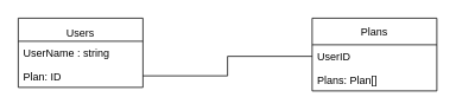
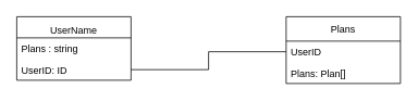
  <mxCell id="0" />
  <mxCell id="1" parent="0" />
- <mxCell id="2" value="Users" style="swimlane;fontStyle=0;childLayout=stackLayout;horizontal=1;startSize=26;fillColor=none;horizontalStack=0;resizeParent=1;resizeParentMax=0;resizeLast=0;collapsible=1;marginBottom=0;verticalAlign=bottom;" vertex="1" parent="1"><mxGeometry x="20" y="20" width="140" height="78" as="geometry"><mxRectangle x="170" width="50" height="26" as="alternateBounds" /></mxGeometry></mxCell>
- <mxCell id="3" value="UserName : string" style="text;strokeColor=none;fillColor=none;align=left;verticalAlign=top;spacingLeft=4;spacingRight=4;overflow=hidden;rotatable=0;points=[[0,0.5],[1,0.5]];portConstraint=eastwest;" vertex="1" parent="2"><mxGeometry y="26" width="140" height="26" as="geometry" /></mxCell>
- <mxCell id="4" value="Plan: ID" style="text;strokeColor=none;fillColor=none;align=left;verticalAlign=top;spacingLeft=4;spacingRight=4;overflow=hidden;rotatable=0;points=[[0,0.5],[1,0.5]];portConstraint=eastwest;" vertex="1" parent="2"><mxGeometry y="52" width="140" height="26" as="geometry" /></mxCell>
+ <mxCell id="2" value="UserName" style="swimlane;fontStyle=0;childLayout=stackLayout;horizontal=1;startSize=26;fillColor=none;horizontalStack=0;resizeParent=1;resizeParentMax=0;resizeLast=0;collapsible=1;marginBottom=0;verticalAlign=bottom;" vertex="1" parent="1"><mxGeometry x="20" y="20" width="140" height="78" as="geometry"><mxRectangle x="170" width="50" height="26" as="alternateBounds" /></mxGeometry></mxCell>
+ <mxCell id="3" value="Plans : string" style="text;strokeColor=none;fillColor=none;align=left;verticalAlign=top;spacingLeft=4;spacingRight=4;overflow=hidden;rotatable=0;points=[[0,0.5],[1,0.5]];portConstraint=eastwest;" vertex="1" parent="2"><mxGeometry y="26" width="140" height="26" as="geometry" /></mxCell>
+ <mxCell id="4" value="UserID: ID" style="text;strokeColor=none;fillColor=none;align=left;verticalAlign=top;spacingLeft=4;spacingRight=4;overflow=hidden;rotatable=0;points=[[0,0.5],[1,0.5]];portConstraint=eastwest;" vertex="1" parent="2"><mxGeometry y="52" width="140" height="26" as="geometry" /></mxCell>
  <mxCell id="5" value="Plans" style="swimlane;fontStyle=0;childLayout=stackLayout;horizontal=1;startSize=30;fillColor=none;horizontalStack=0;resizeParent=1;resizeParentMax=0;resizeLast=0;collapsible=1;marginBottom=0;" vertex="1" parent="1"><mxGeometry x="350" y="20" width="140" height="82" as="geometry" /></mxCell>
  <mxCell id="6" value="UserID" style="text;strokeColor=none;fillColor=none;align=left;verticalAlign=top;spacingLeft=4;spacingRight=4;overflow=hidden;rotatable=0;points=[[0,0.5],[1,0.5]];portConstraint=eastwest;" vertex="1" parent="5"><mxGeometry y="30" width="140" height="26" as="geometry" /></mxCell>
  <mxCell id="7" value="Plans: Plan[]" style="text;strokeColor=none;fillColor=none;align=left;verticalAlign=top;spacingLeft=4;spacingRight=4;overflow=hidden;rotatable=0;points=[[0,0.5],[1,0.5]];portConstraint=eastwest;" vertex="1" parent="5"><mxGeometry y="56" width="140" height="26" as="geometry" /></mxCell>
  <mxCell id="8" style="edgeStyle=orthogonalEdgeStyle;rounded=0;orthogonalLoop=1;jettySize=auto;html=1;endArrow=none;" edge="1" parent="1" source="4" target="6"><mxGeometry relative="1" as="geometry" /></mxCell>
